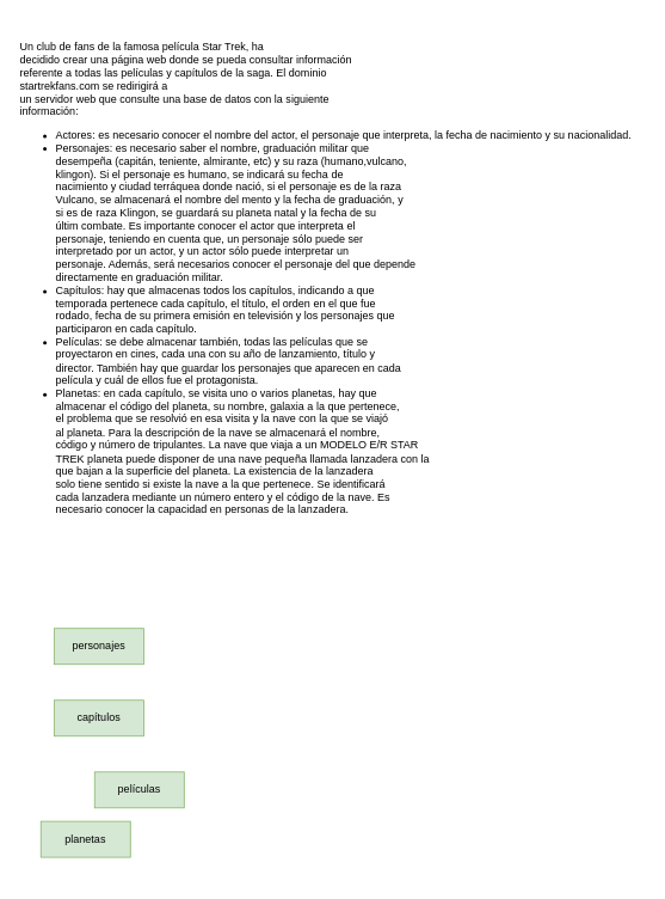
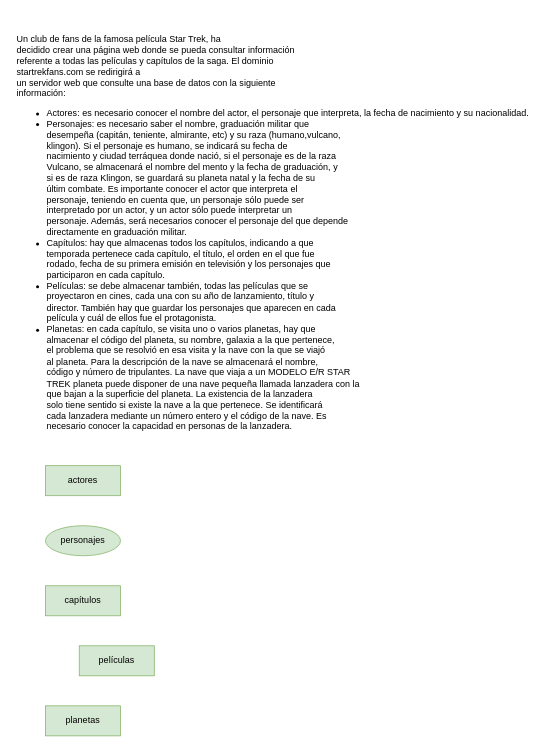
  <mxCell id="0" />
  <mxCell id="1" parent="0" />
  <mxCell id="2" value="&lt;p dir=&quot;auto&quot; align=&quot;left&quot;&gt;Un club de fans de la famosa película Star Trek, ha &lt;br&gt;decidido crear una página web donde se pueda consultar información &lt;br&gt;referente a todas las películas y capítulos de la saga. El dominio &lt;br&gt;startrekfans.com se redirigirá a&lt;br&gt;un servidor web que consulte una base de datos con la siguiente &lt;br&gt;información:&lt;br&gt;&lt;/p&gt;&lt;div align=&quot;left&quot;&gt;&lt;ul dir=&quot;auto&quot;&gt;&lt;li&gt;Actores: es necesario conocer el nombre del actor, el personaje que interpreta, la fecha de nacimiento y su nacionalidad.&lt;/li&gt;&lt;li&gt;Personajes: es necesario saber el nombre, graduación militar que&lt;br&gt;desempeña (capitán, teniente, almirante, etc) y su raza (humano,vulcano,&lt;br&gt; klingon). Si el personaje es humano, se indicará su fecha de&lt;br&gt;nacimiento y ciudad terráquea donde nació, si el personaje es de la raza&lt;br&gt; Vulcano, se almacenará el nombre del mento y la fecha de graduación, y &lt;br&gt;si es de raza Klingon, se guardará su planeta natal y la fecha de su &lt;br&gt;últim combate. Es importante conocer el actor que interpreta el &lt;br&gt;personaje, teniendo en cuenta que, un personaje sólo puede ser &lt;br&gt;interpretado por un actor, y un actor sólo puede interpretar un &lt;br&gt;personaje. Además, será necesarios conocer el personaje del que depende &lt;br&gt;directamente en graduación militar.&lt;/li&gt;&lt;li&gt;Capítulos: hay que almacenas todos los capítulos, indicando a que &lt;br&gt;temporada pertenece cada capítulo, el título, el orden en el que fue &lt;br&gt;rodado, fecha de su primera emisión en televisión y los personajes que &lt;br&gt;participaron en cada capítulo.&lt;/li&gt;&lt;li&gt;Películas: se debe almacenar también, todas las películas que se &lt;br&gt;proyectaron en cines, cada una con su año de lanzamiento, título y &lt;br&gt;director. También hay que guardar los personajes que aparecen en cada &lt;br&gt;película y cuál de ellos fue el protagonista.&lt;/li&gt;&lt;li&gt;Planetas: en cada capítulo, se visita uno o varios planetas, hay que&lt;br&gt; almacenar el código del planeta, su nombre, galaxia a la que pertenece,&lt;br&gt; el problema que se resolvió en esa visita y la nave con la que se viajó&lt;br&gt; al planeta. Para la descripción de la nave se almacenará el nombre, &lt;br&gt;código y número de tripulantes. La nave que viaja a un MODELO E/R STAR &lt;br&gt;TREK planeta puede disponer de una nave pequeña llamada lanzadera con la&lt;br&gt; que bajan a la superficie del planeta. La existencia de la lanzadera &lt;br&gt;solo tiene sentido si existe la nave a la que pertenece. Se identificará&lt;br&gt; cada lanzadera mediante un número entero y el código de la nave. Es &lt;br&gt;necesario conocer la capacidad en personas de la lanzadera.&lt;/li&gt;&lt;/ul&gt;&lt;/div&gt;" style="text;html=1;align=left;verticalAlign=middle;resizable=0;points=[];autosize=1;strokeColor=none;fillColor=none;" vertex="1" parent="1"><mxGeometry width="700" height="580" as="geometry" x="20" y="20" /></mxCell>
- <mxCell id="4" value="personajes" style="whiteSpace=wrap;html=1;align=center;fillColor=#d5e8d4;strokeColor=#82b366;" vertex="1" parent="1"><mxGeometry x="60" y="700" width="100" height="40" as="geometry" /></mxCell>
+ <mxCell id="3" value="actores" style="whiteSpace=wrap;html=1;align=center;fillColor=#d5e8d4;strokeColor=#82b366;" vertex="1" parent="1"><mxGeometry x="60" y="620" width="100" height="40" as="geometry" /></mxCell>
+ <mxCell id="4" value="personajes" style="ellipse;whiteSpace=wrap;html=1;align=center;fillColor=#d5e8d4;strokeColor=#82b366;" vertex="1" parent="1"><mxGeometry x="60" y="700" width="100" height="40" as="geometry" /></mxCell>
  <mxCell id="5" value="capítulos" style="whiteSpace=wrap;html=1;align=center;fillColor=#d5e8d4;strokeColor=#82b366;" vertex="1" parent="1"><mxGeometry x="60" y="780" width="100" height="40" as="geometry" /></mxCell>
  <mxCell id="6" value="películas" style="whiteSpace=wrap;html=1;align=center;fillColor=#d5e8d4;strokeColor=#82b366;" vertex="1" parent="1"><mxGeometry x="105" y="860" width="100" height="40" as="geometry" /></mxCell>
- <mxCell id="7" value="planetas" style="whiteSpace=wrap;html=1;align=center;fillColor=#d5e8d4;strokeColor=#82b366;" vertex="1" parent="1"><mxGeometry x="45" y="915" width="100" height="40" as="geometry" /></mxCell>
+ <mxCell id="7" value="planetas" style="whiteSpace=wrap;html=1;align=center;fillColor=#d5e8d4;strokeColor=#82b366;" vertex="1" parent="1"><mxGeometry x="60" y="940" width="100" height="40" as="geometry" /></mxCell>
